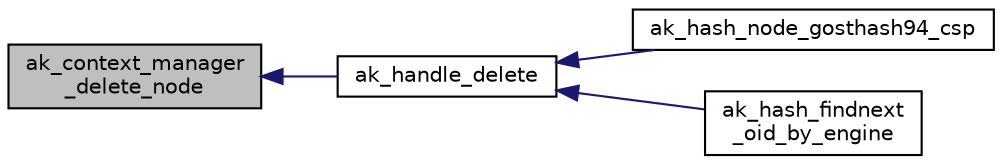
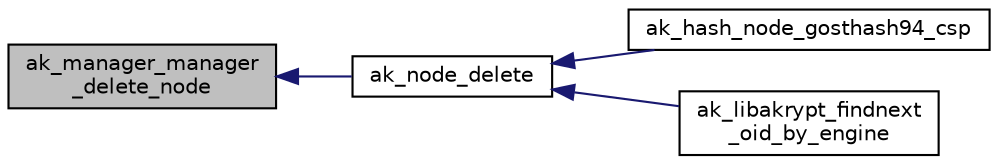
  digraph {
    rankdir=LR
    node [color=black fillcolor=white fontname=Helvetica fontsize=10 shape=record style=filled]
    edge [color=midnightblue dir=back fontname=Helvetica fontsize=10 labelfontname=Helvetica labelfontsize=10 style=solid]
-   n1 [fillcolor=grey75 fontcolor=black height=0.2 label="ak_context_manager\l_delete_node" width=0.4]
-   n2 [height=0.2 label=ak_handle_delete width=0.4]
+   n1 [fillcolor=grey75 fontcolor=black height=0.2 label="ak_manager_manager\l_delete_node" width=0.4]
+   n2 [height=0.2 label=ak_node_delete width=0.4]
    n3 [height=0.2 label=ak_hash_node_gosthash94_csp width=0.4]
-   n4 [height=0.2 label="ak_hash_findnext\l_oid_by_engine" width=0.4]
+   n4 [height=0.2 label="ak_libakrypt_findnext\l_oid_by_engine" width=0.4]
    n1 -> n2
    n2 -> n3
    n2 -> n4
  }
